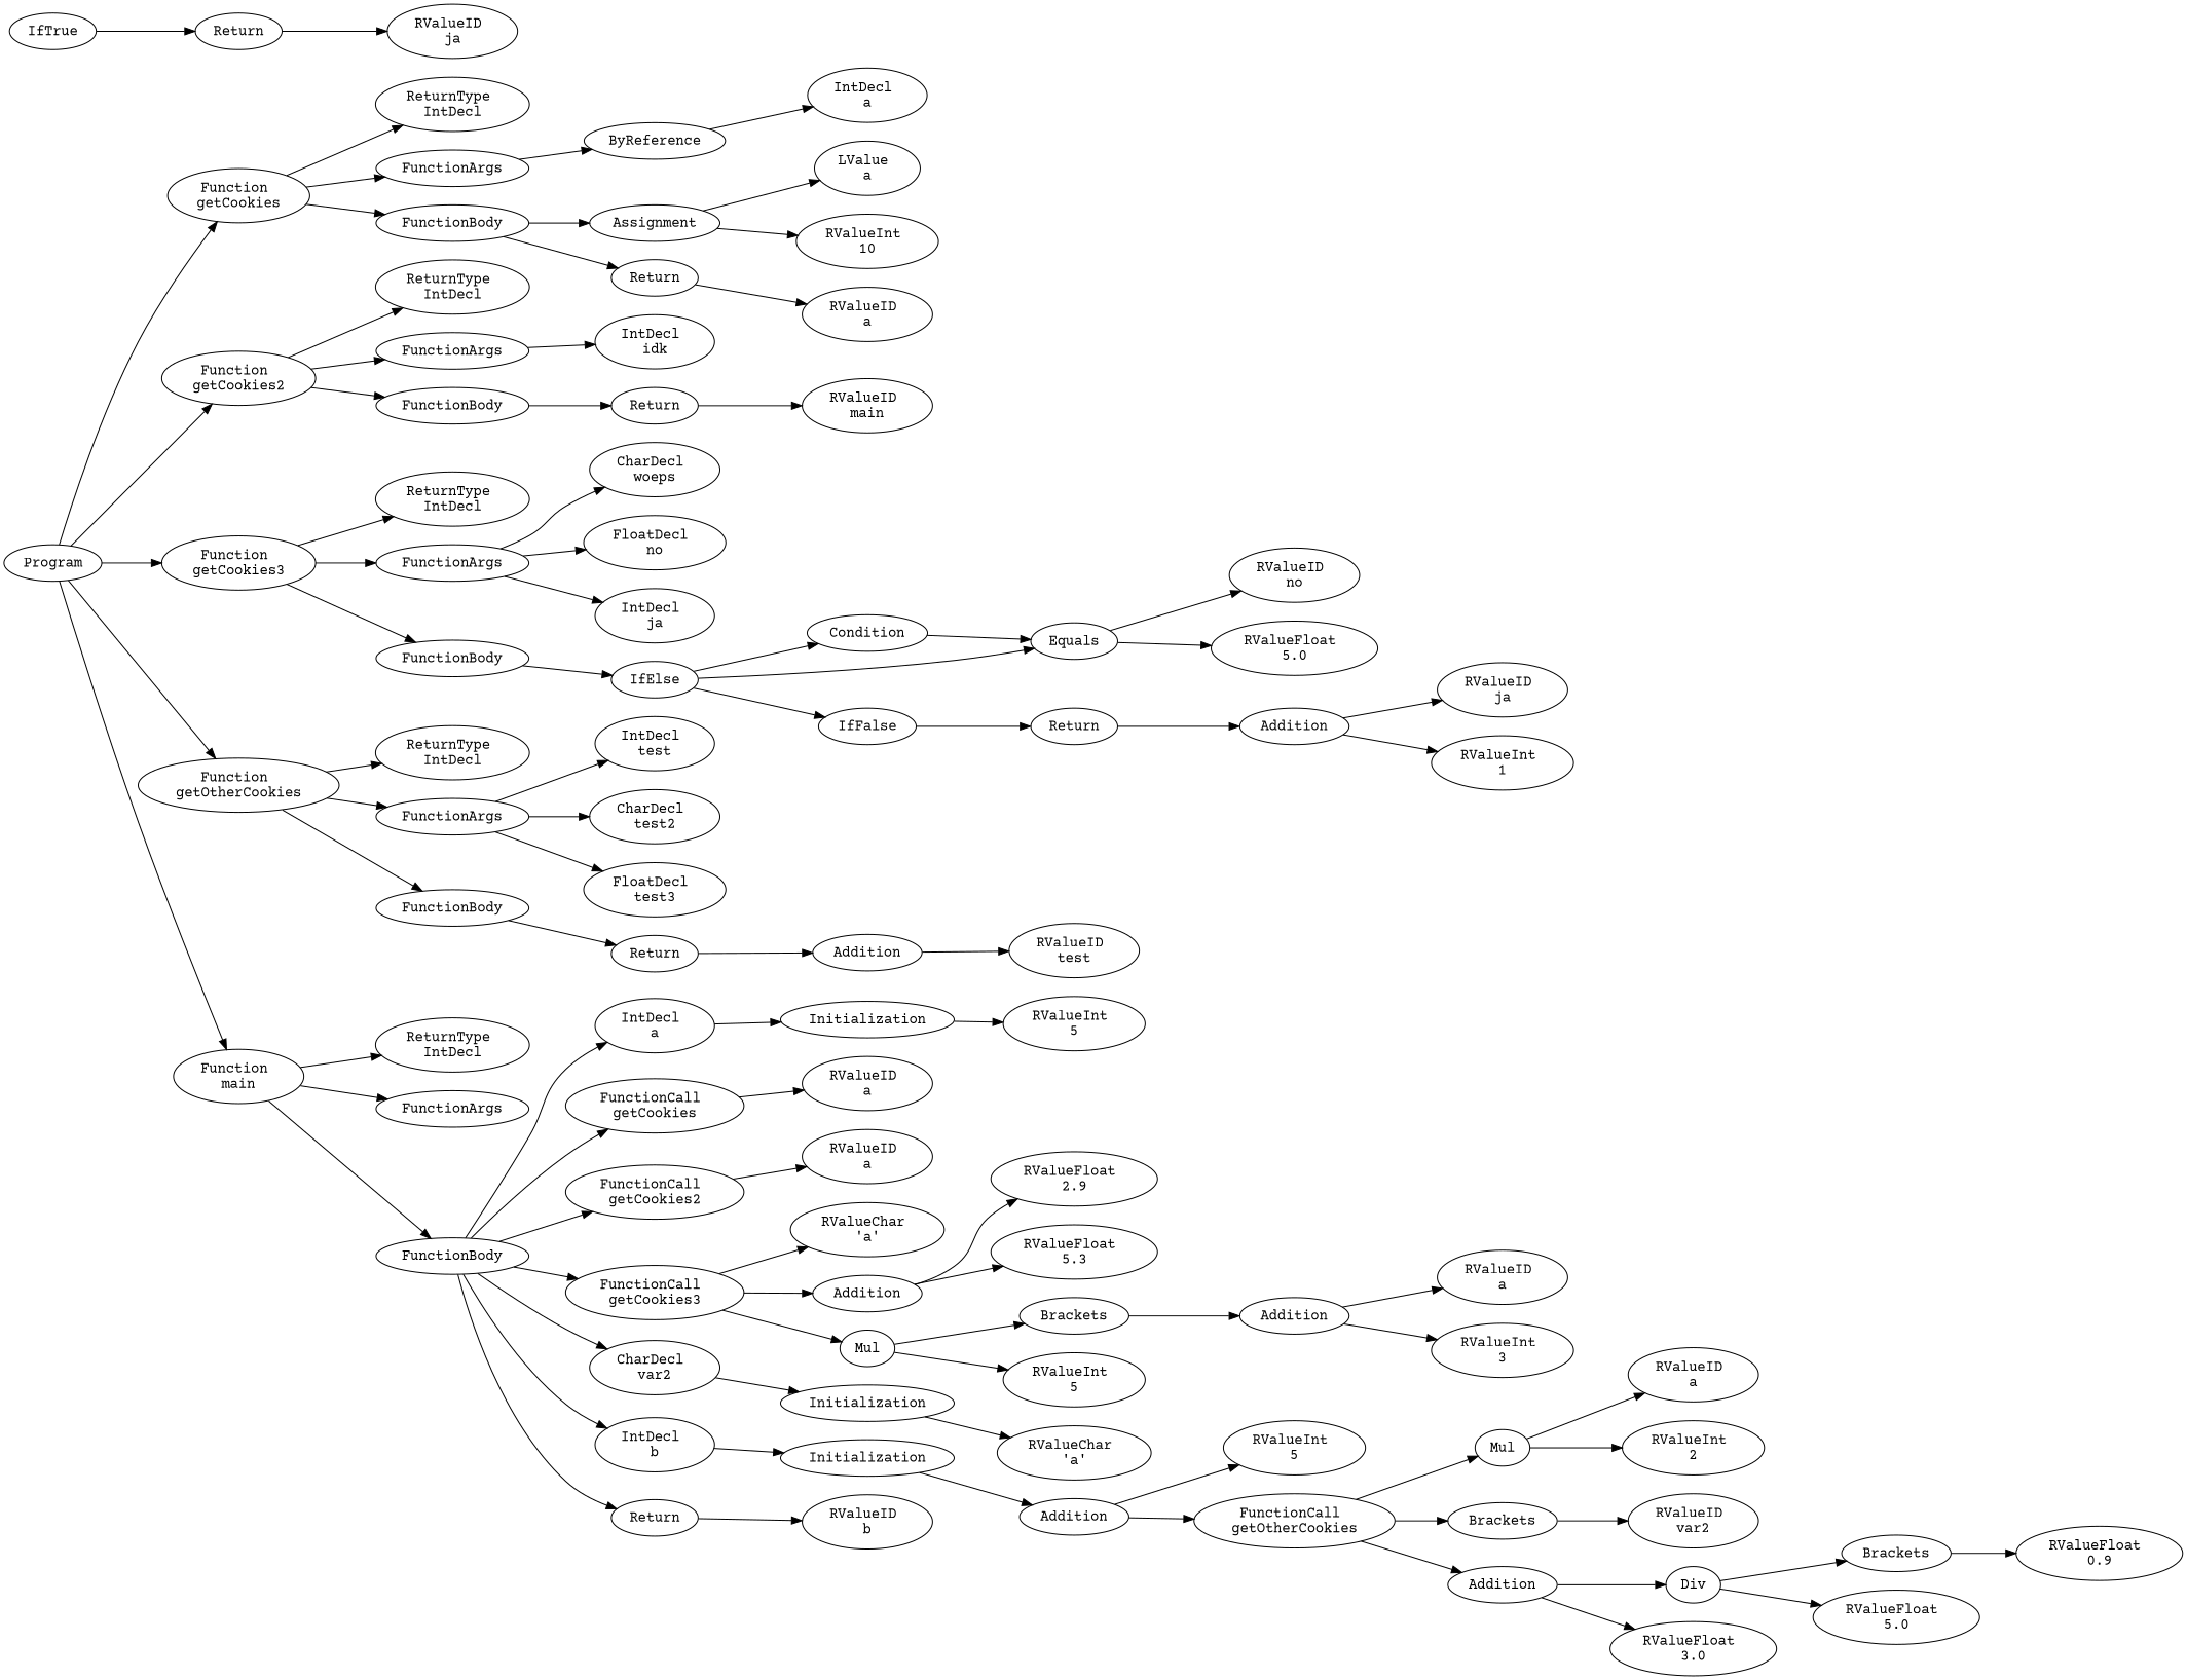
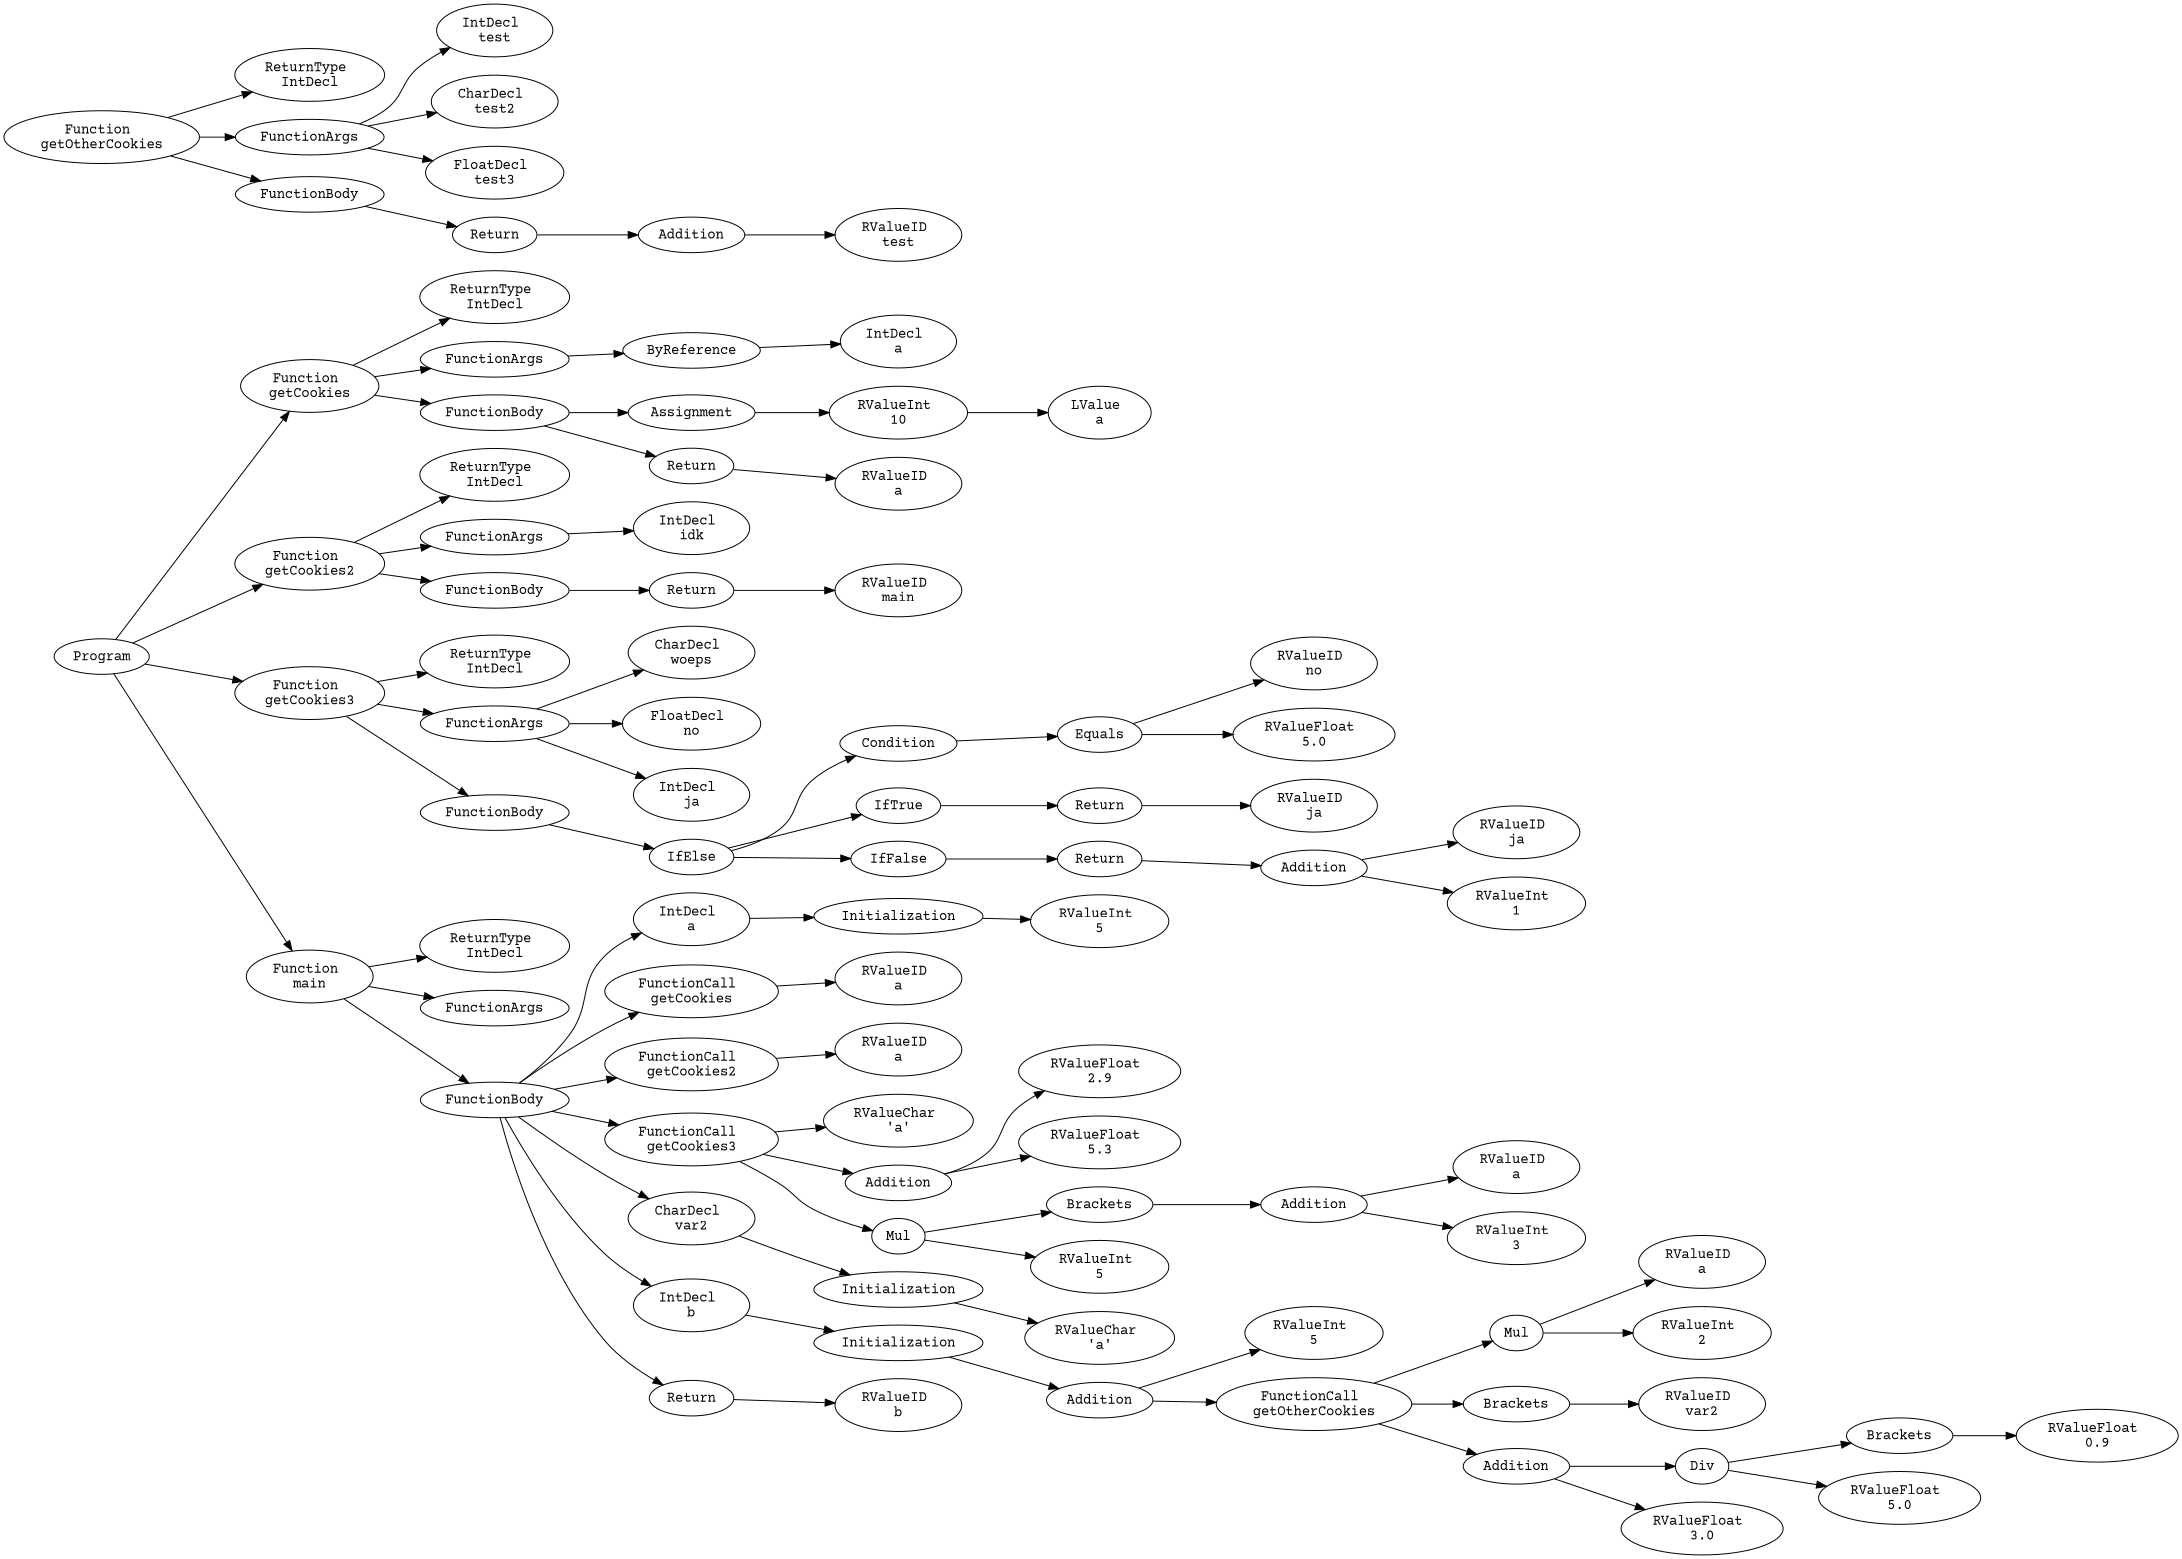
  digraph {
    fontname="Courier Prime"
    rankdir=LR
    node [fontname="Courier Prime"]
    edge [fontname="Courier Prime"]
    n1 [label=Program]
    n2 [label="Function \ngetCookies"]
    n3 [label="Function \ngetCookies2"]
    n4 [label="Function \ngetCookies3"]
    n5 [label="Function \ngetOtherCookies"]
    n6 [label="Function \nmain"]
    n7 [label="ReturnType \nIntDecl"]
    n8 [label=FunctionArgs]
    n9 [label=FunctionBody]
    n10 [label="ReturnType \nIntDecl"]
    n11 [label=FunctionArgs]
    n12 [label=FunctionBody]
    n13 [label="ReturnType \nIntDecl"]
    n14 [label=FunctionArgs]
    n15 [label=FunctionBody]
    n16 [label="ReturnType \nIntDecl"]
    n17 [label=FunctionArgs]
    n18 [label=FunctionBody]
    n19 [label="ReturnType \nIntDecl"]
    n20 [label=FunctionArgs]
    n21 [label=FunctionBody]
    n22 [label=ByReference]
    n23 [label=Assignment]
    n24 [label=Return]
    n25 [label="IntDecl \na"]
    n26 [label="LValue \na"]
    n27 [label="RValueInt \n10"]
    n28 [label="RValueID \na"]
    n29 [label="IntDecl \nidk"]
    n30 [label=Return]
    n31 [label="RValueID \nmain"]
    n32 [label="CharDecl \nwoeps"]
    n33 [label="FloatDecl \nno"]
    n34 [label="IntDecl \nja"]
    n35 [label=IfElse]
    n36 [label=Condition]
    n37 [label=IfTrue]
    n38 [label=IfFalse]
    n39 [label=Equals]
    n40 [label=Return]
    n41 [label=Return]
    n42 [label="RValueID \nno"]
    n43 [label="RValueFloat \n5.0"]
    n44 [label="RValueID \nja"]
    n45 [label=Addition]
    n46 [label="RValueID \nja"]
    n47 [label="RValueInt \n1"]
    n48 [label="IntDecl \ntest"]
    n49 [label="CharDecl \ntest2"]
    n50 [label="FloatDecl \ntest3"]
    n51 [label=Return]
    n52 [label=Addition]
    n53 [label="RValueID \ntest"]
    n54 [label="IntDecl \na"]
    n55 [label="FunctionCall \ngetCookies"]
    n56 [label="FunctionCall \ngetCookies2"]
    n57 [label="FunctionCall \ngetCookies3"]
    n58 [label="CharDecl \nvar2"]
    n59 [label="IntDecl \nb"]
    n60 [label=Return]
    n61 [label=Initialization]
    n62 [label="RValueID \na"]
    n63 [label="RValueID \na"]
    n64 [label="RValueChar \n'a'"]
    n65 [label=Addition]
    n66 [label=Mul]
    n67 [label=Initialization]
    n68 [label=Initialization]
    n69 [label="RValueID \nb"]
    n70 [label="RValueInt \n5"]
    n71 [label="RValueFloat \n2.9"]
    n72 [label="RValueFloat \n5.3"]
    n73 [label=Brackets]
    n74 [label="RValueInt \n5"]
    n75 [label=Addition]
    n76 [label="RValueID \na"]
    n77 [label="RValueInt \n3"]
    n78 [label="RValueChar \n'a'"]
    n79 [label=Addition]
    n80 [label="RValueInt \n5"]
    n81 [label="FunctionCall \ngetOtherCookies"]
    n82 [label=Mul]
    n83 [label=Brackets]
    n84 [label=Addition]
    n85 [label="RValueID \na"]
    n86 [label="RValueInt \n2"]
    n87 [label="RValueID \nvar2"]
    n88 [label=Div]
    n89 [label="RValueFloat \n3.0"]
    n90 [label=Brackets]
    n91 [label="RValueFloat \n5.0"]
    n92 [label="RValueFloat \n0.9"]
    n1 -> n2
    n1 -> n3
    n1 -> n4
-   n1 -> n5
    n1 -> n6
    n2 -> n7
    n2 -> n8
    n2 -> n9
    n3 -> n10
    n3 -> n11
    n3 -> n12
    n4 -> n13
    n4 -> n14
    n4 -> n15
    n5 -> n16
    n5 -> n17
    n5 -> n18
    n6 -> n19
    n6 -> n20
    n6 -> n21
    n8 -> n22
    n9 -> n23
    n9 -> n24
    n11 -> n29
    n12 -> n30
    n14 -> n32
    n14 -> n33
    n14 -> n34
    n15 -> n35
    n17 -> n48
    n17 -> n49
    n17 -> n50
    n18 -> n51
    n21 -> n54
    n21 -> n55
    n21 -> n56
    n21 -> n57
    n21 -> n58
    n21 -> n59
    n21 -> n60
    n22 -> n25
-   n23 -> n26
+   n27 -> n26
    n23 -> n27
    n24 -> n28
    n30 -> n31
    n35 -> n36
-   n35 -> n39
+   n35 -> n37
    n35 -> n38
    n36 -> n39
    n37 -> n40
    n38 -> n41
    n39 -> n42
    n39 -> n43
    n40 -> n44
    n41 -> n45
    n45 -> n46
    n45 -> n47
    n51 -> n52
    n52 -> n53
    n54 -> n61
    n55 -> n62
    n56 -> n63
    n57 -> n64
    n57 -> n65
    n57 -> n66
    n58 -> n67
    n59 -> n68
    n60 -> n69
    n61 -> n70
    n65 -> n71
    n65 -> n72
    n66 -> n73
    n66 -> n74
    n67 -> n78
    n68 -> n79
    n73 -> n75
    n75 -> n76
    n75 -> n77
    n79 -> n80
    n79 -> n81
    n81 -> n82
    n81 -> n83
    n81 -> n84
    n82 -> n85
    n82 -> n86
    n83 -> n87
    n84 -> n88
    n84 -> n89
    n88 -> n90
    n88 -> n91
    n90 -> n92
  }
